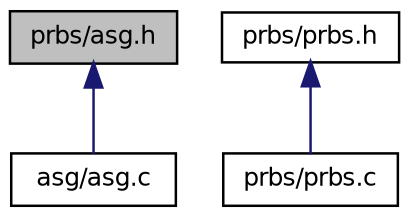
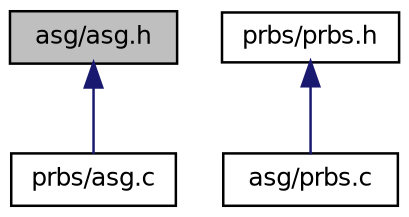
  digraph {
    node [color=black fontname=Helvetica fontsize=10 shape=record]
    edge [color=midnightblue dir=back fontname=Helvetica fontsize=10 labelfontname=Helvetica labelfontsize=10 style=solid]
-   n1 [fillcolor=grey75 fontcolor=black height=0.2 label="prbs/asg.h" style=filled width=0.4]
-   n2 [height=0.2 label="asg/asg.c" width=0.4]
+   n1 [fillcolor=grey75 fontcolor=black height=0.2 label="asg/asg.h" style=filled width=0.4]
+   n2 [height=0.2 label="prbs/asg.c" width=0.4]
    n3 [height=0.2 label="prbs/prbs.h" width=0.4]
-   n4 [height=0.2 label="prbs/prbs.c" width=0.4]
+   n4 [height=0.2 label="asg/prbs.c" width=0.4]
    n1 -> n2
    n3 -> n4
  }
